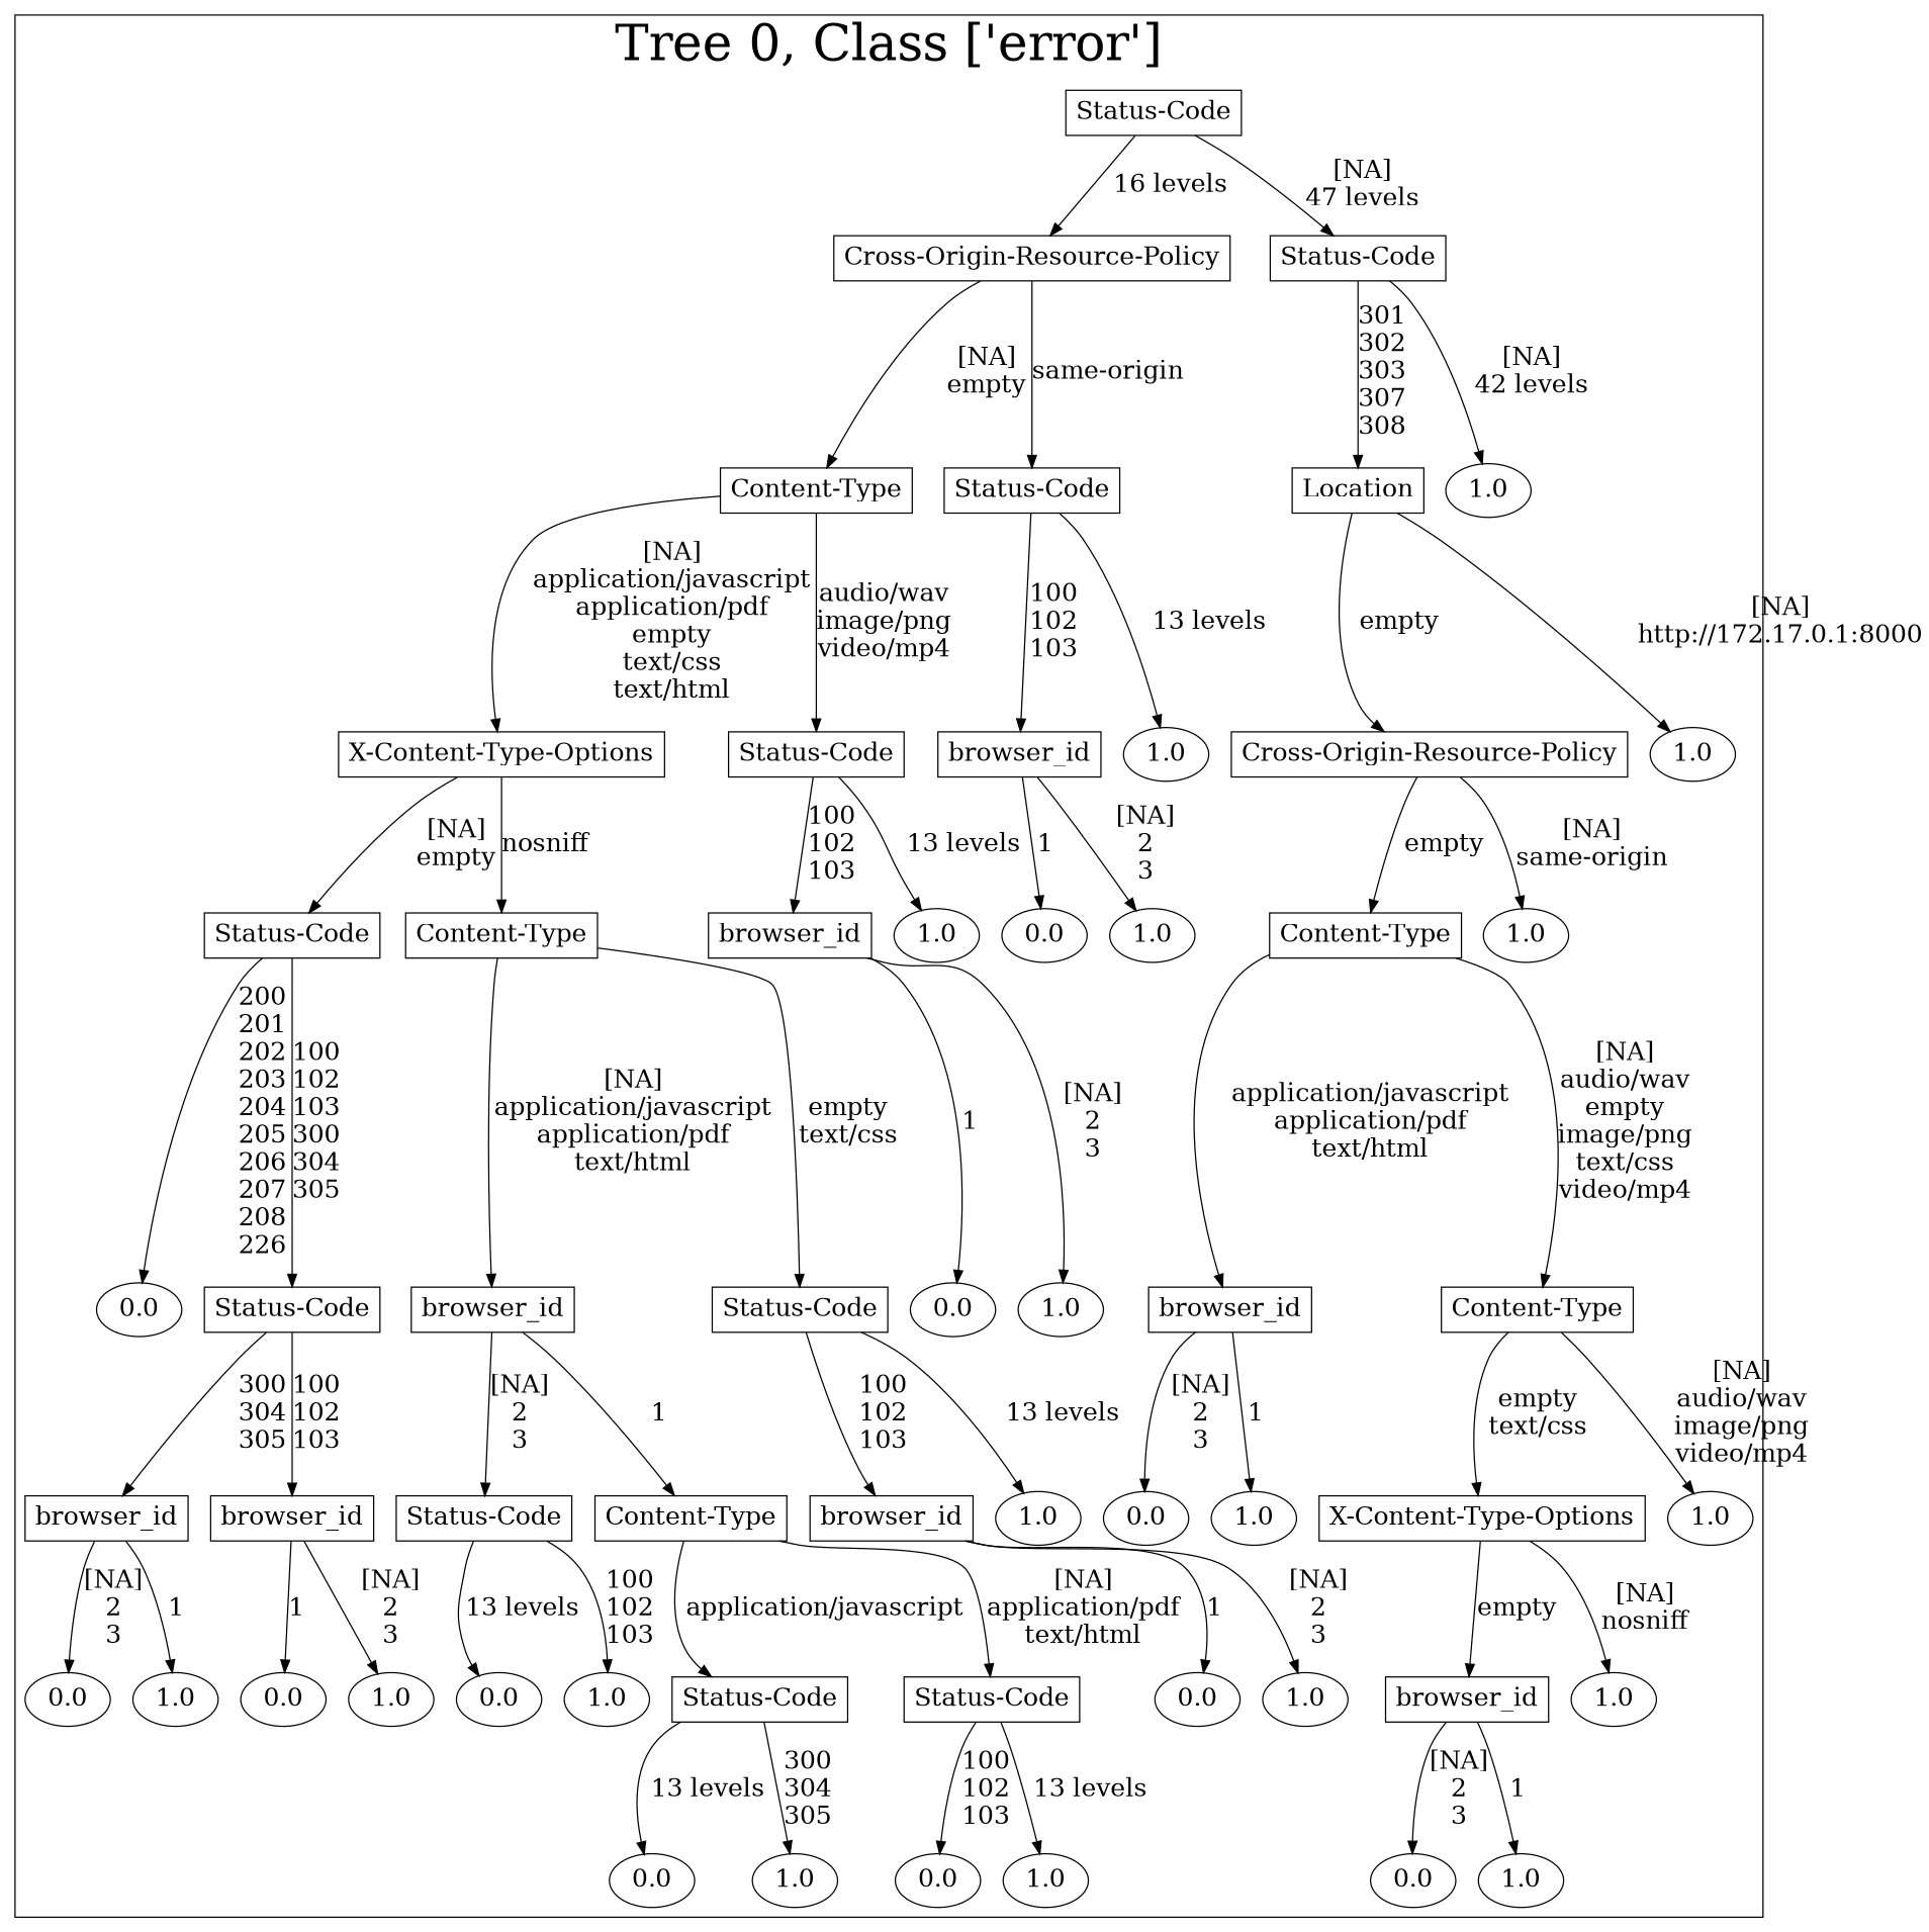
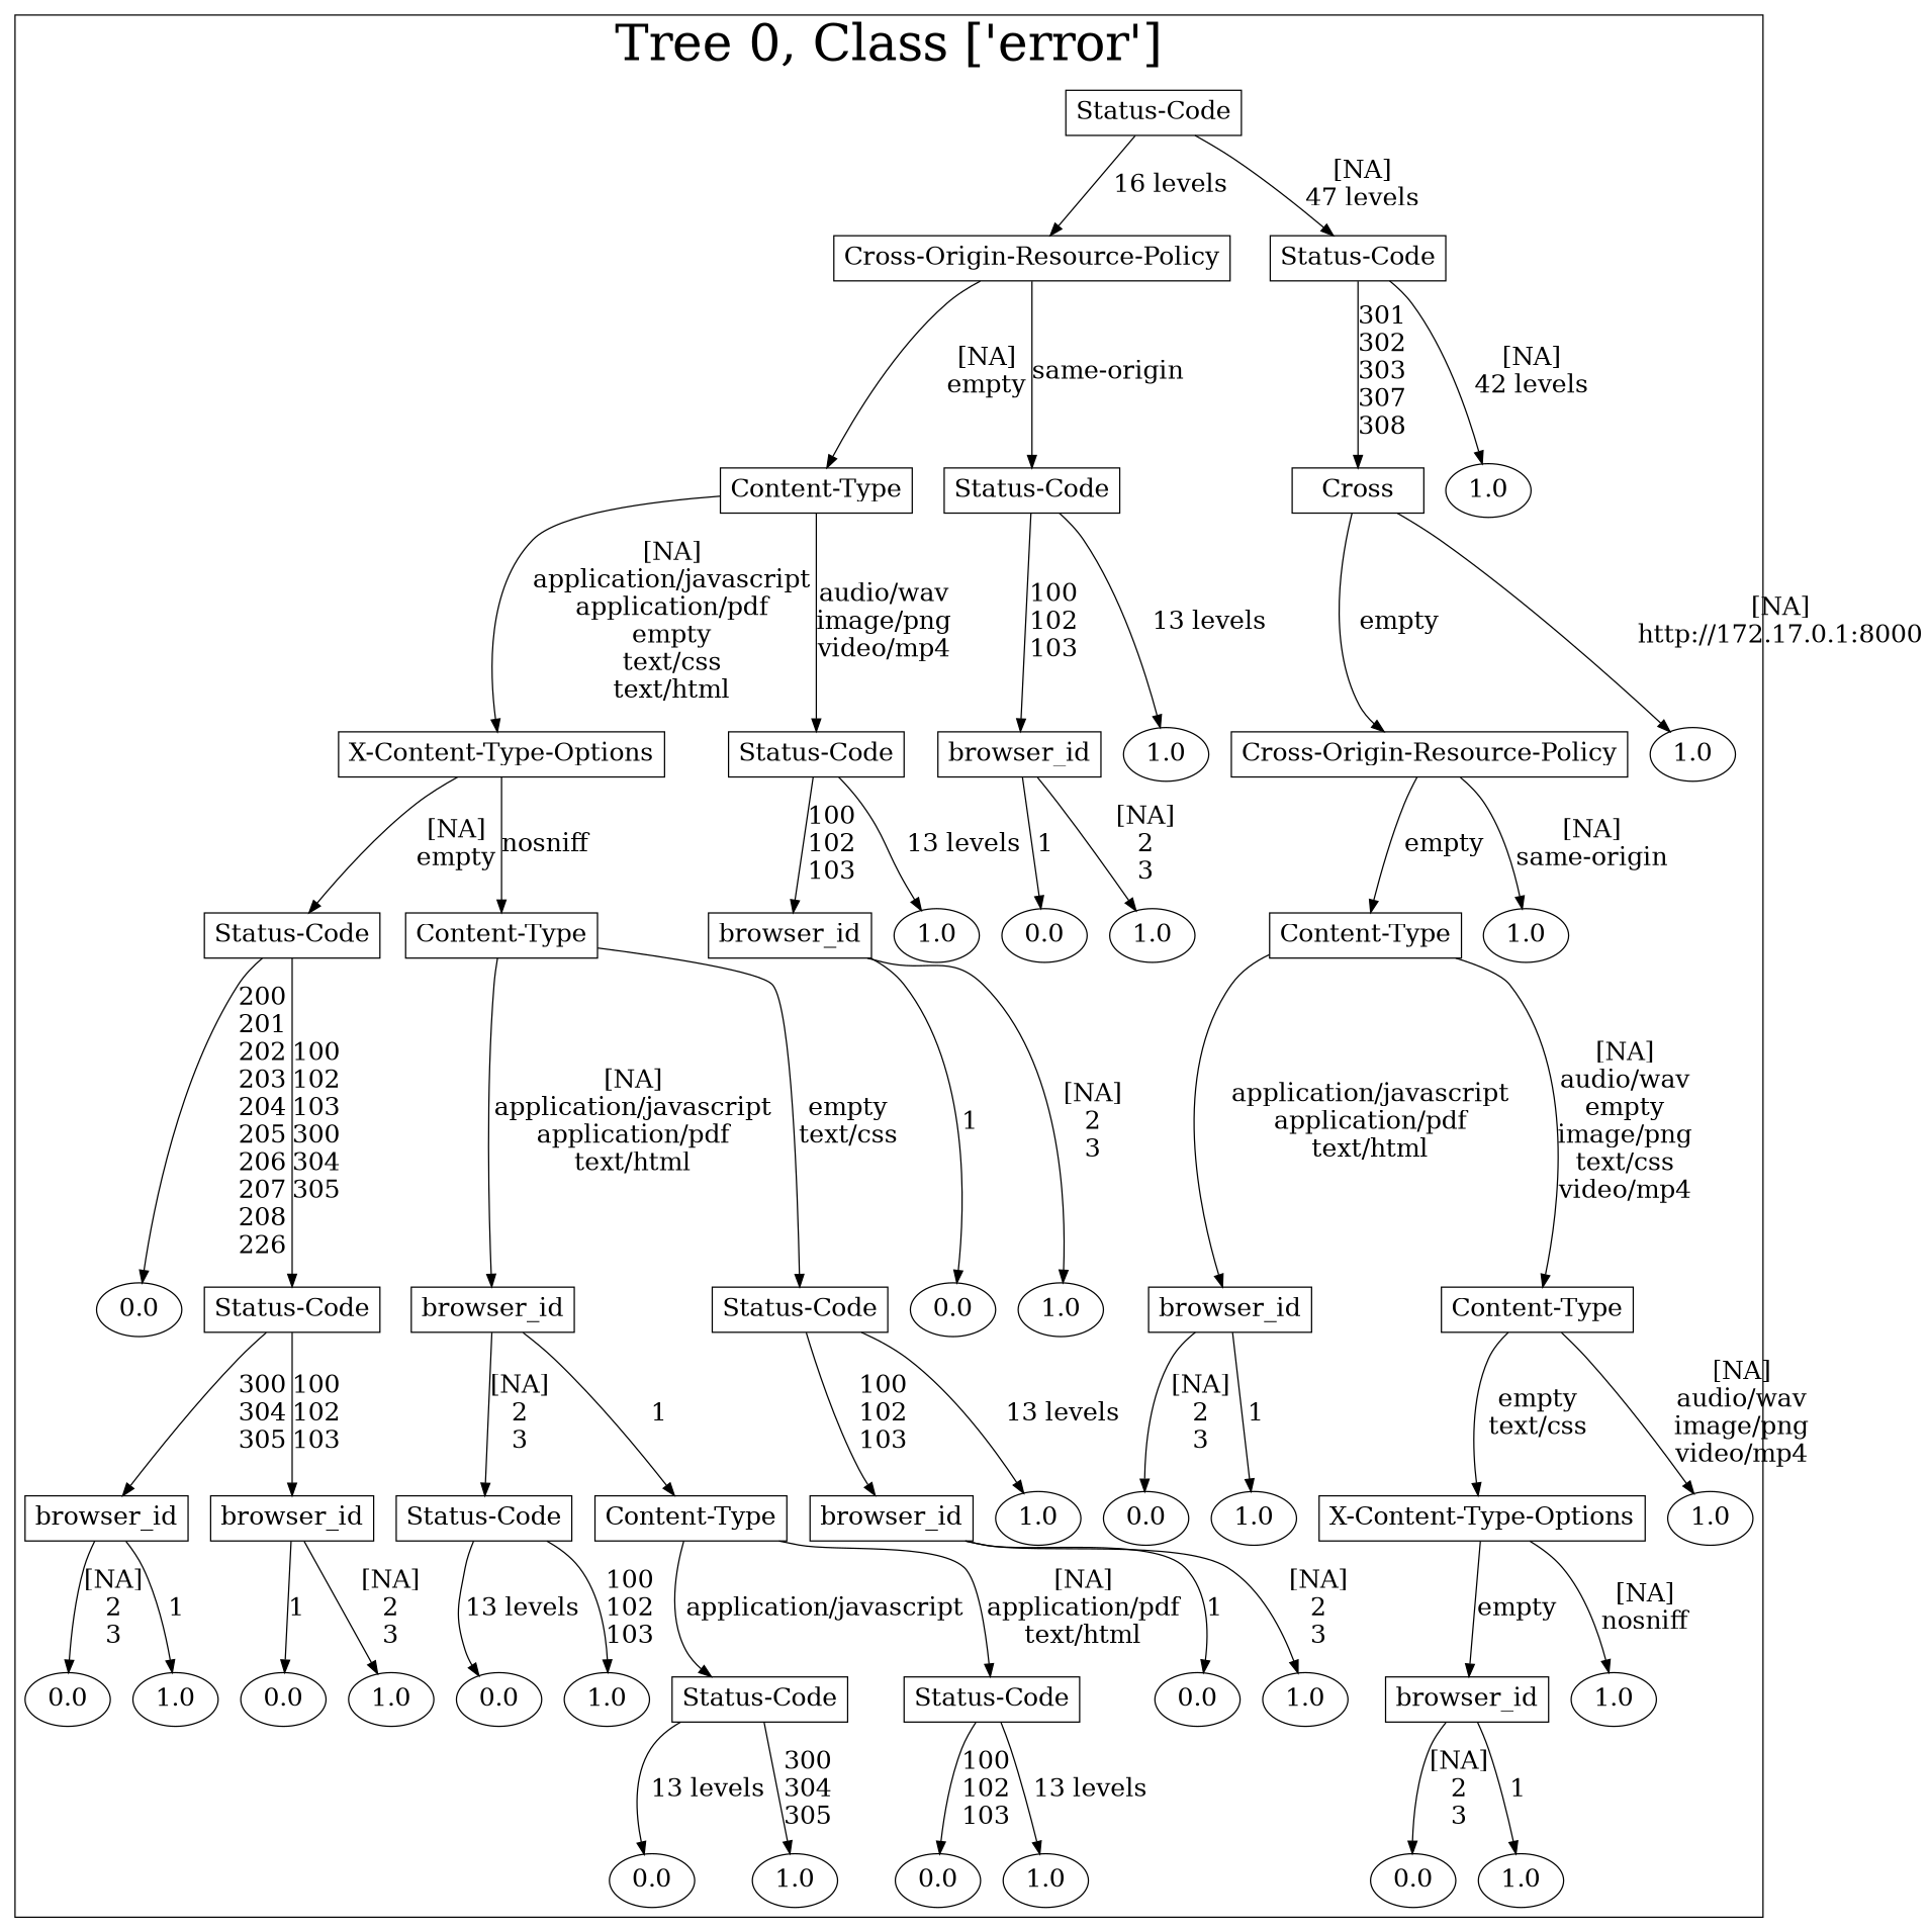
  digraph {
    node [fontsize=20]
    edge [fontsize=20]
    n1 [label="Status-Code" shape=box]
    n2 [label="Cross-Origin-Resource-Policy" shape=box]
    n3 [label="Status-Code" shape=box]
    n4 [label="Content-Type" shape=box]
    n5 [label="Status-Code" shape=box]
-   n6 [label=Location shape=box]
+   n6 [label=Cross shape=box]
    n7 [label=1.0]
    n8 [label="X-Content-Type-Options" shape=box]
    n9 [label="Status-Code" shape=box]
    n10 [label=browser_id shape=box]
    n11 [label=1.0]
    n12 [label="Cross-Origin-Resource-Policy" shape=box]
    n13 [label=1.0]
    n14 [label="Status-Code" shape=box]
    n15 [label="Content-Type" shape=box]
    n16 [label=browser_id shape=box]
    n17 [label=1.0]
    n18 [label=0.0]
    n19 [label=1.0]
    n20 [label="Content-Type" shape=box]
    n21 [label=1.0]
    n22 [label=0.0]
    n23 [label="Status-Code" shape=box]
    n24 [label=browser_id shape=box]
    n25 [label="Status-Code" shape=box]
    n26 [label=0.0]
    n27 [label=1.0]
    n28 [label=browser_id shape=box]
    n29 [label="Content-Type" shape=box]
    n30 [label=browser_id shape=box]
    n31 [label=browser_id shape=box]
    n32 [label="Status-Code" shape=box]
    n33 [label="Content-Type" shape=box]
    n34 [label=browser_id shape=box]
    n35 [label=1.0]
    n36 [label=0.0]
    n37 [label=1.0]
    n38 [label="X-Content-Type-Options" shape=box]
    n39 [label=1.0]
    n40 [label=0.0]
    n41 [label=1.0]
    n42 [label=0.0]
    n43 [label=1.0]
    n44 [label=0.0]
    n45 [label=1.0]
    n46 [label="Status-Code" shape=box]
    n47 [label="Status-Code" shape=box]
    n48 [label=0.0]
    n49 [label=1.0]
    n50 [label=browser_id shape=box]
    n51 [label=1.0]
    n52 [label=0.0]
    n53 [label=1.0]
    n54 [label=0.0]
    n55 [label=1.0]
    n56 [label=0.0]
    n57 [label=1.0]
    subgraph cluster_1 {
      fontsize=40
      label="Tree 0, Class ['error']"
      subgraph sub_2 {
        fontsize=40
        label="Tree 0, Class ['error']"
        n1
      }
      subgraph sub_3 {
        fontsize=40
        label="Tree 0, Class ['error']"
        n2
        n3
      }
      subgraph sub_4 {
        fontsize=40
        label="Tree 0, Class ['error']"
        n4
        n5
        n6
        n7
      }
      subgraph sub_5 {
        fontsize=40
        label="Tree 0, Class ['error']"
        n8
        n9
        n10
        n11
        n12
        n13
      }
      subgraph sub_6 {
        fontsize=40
        label="Tree 0, Class ['error']"
        n14
        n15
        n16
        n17
        n18
        n19
        n20
        n21
      }
      subgraph sub_7 {
        fontsize=40
        label="Tree 0, Class ['error']"
        n22
        n23
        n24
        n25
        n26
        n27
        n28
        n29
      }
      subgraph sub_8 {
        fontsize=40
        label="Tree 0, Class ['error']"
        n30
        n31
        n32
        n33
        n34
        n35
        n36
        n37
        n38
        n39
      }
      subgraph sub_9 {
        fontsize=40
        label="Tree 0, Class ['error']"
        n40
        n41
        n42
        n43
        n44
        n45
        n46
        n47
        n48
        n49
        n50
        n51
      }
      subgraph sub_10 {
        fontsize=40
        label="Tree 0, Class ['error']"
        n52
        n53
        n54
        n55
        n56
        n57
      }
    }
    n1 -> n2 [label="16 levels\n"]
    n1 -> n3 [label="[NA]\n47 levels\n"]
    n2 -> n4 [label="[NA]\nempty\n"]
    n2 -> n5 [label="same-origin\n"]
    n3 -> n6 [label="301\n302\n303\n307\n308\n"]
    n3 -> n7 [label="[NA]\n42 levels\n"]
    n4 -> n8 [label="[NA]\napplication/javascript\napplication/pdf\nempty\ntext/css\ntext/html\n"]
    n4 -> n9 [label="audio/wav\nimage/png\nvideo/mp4\n"]
    n5 -> n10 [label="100\n102\n103\n"]
    n5 -> n11 [label="13 levels\n"]
    n6 -> n12 [label="empty\n"]
    n6 -> n13 [label="[NA]\nhttp://172.17.0.1:8000\n"]
    n8 -> n14 [label="[NA]\nempty\n"]
    n8 -> n15 [label="nosniff\n"]
    n9 -> n16 [label="100\n102\n103\n"]
    n9 -> n17 [label="13 levels\n"]
    n10 -> n18 [label="1\n"]
    n10 -> n19 [label="[NA]\n2\n3\n"]
    n12 -> n20 [label="empty\n"]
    n12 -> n21 [label="[NA]\nsame-origin\n"]
    n14 -> n22 [label="200\n201\n202\n203\n204\n205\n206\n207\n208\n226\n"]
    n14 -> n23 [label="100\n102\n103\n300\n304\n305\n"]
    n15 -> n24 [label="[NA]\napplication/javascript\napplication/pdf\ntext/html\n"]
    n15 -> n25 [label="empty\ntext/css\n"]
    n16 -> n26 [label="1\n"]
    n16 -> n27 [label="[NA]\n2\n3\n"]
    n20 -> n28 [label="application/javascript\napplication/pdf\ntext/html\n"]
    n20 -> n29 [label="[NA]\naudio/wav\nempty\nimage/png\ntext/css\nvideo/mp4\n"]
    n23 -> n30 [label="300\n304\n305\n"]
    n23 -> n31 [label="100\n102\n103\n"]
    n24 -> n32 [label="[NA]\n2\n3\n"]
    n24 -> n33 [label="1\n"]
    n25 -> n34 [label="100\n102\n103\n"]
    n25 -> n35 [label="13 levels\n"]
    n28 -> n36 [label="[NA]\n2\n3\n"]
    n28 -> n37 [label="1\n"]
    n29 -> n38 [label="empty\ntext/css\n"]
    n29 -> n39 [label="[NA]\naudio/wav\nimage/png\nvideo/mp4\n"]
    n30 -> n40 [label="[NA]\n2\n3\n"]
    n30 -> n41 [label="1\n"]
    n31 -> n42 [label="1\n"]
    n31 -> n43 [label="[NA]\n2\n3\n"]
    n32 -> n44 [label="13 levels\n"]
    n32 -> n45 [label="100\n102\n103\n"]
    n33 -> n46 [label="application/javascript\n"]
    n33 -> n47 [label="[NA]\napplication/pdf\ntext/html\n"]
    n34 -> n48 [label="1\n"]
    n34 -> n49 [label="[NA]\n2\n3\n"]
    n38 -> n50 [label="empty\n"]
    n38 -> n51 [label="[NA]\nnosniff\n"]
    n46 -> n52 [label="13 levels\n"]
    n46 -> n53 [label="300\n304\n305\n"]
    n47 -> n54 [label="100\n102\n103\n"]
    n47 -> n55 [label="13 levels\n"]
    n50 -> n56 [label="[NA]\n2\n3\n"]
    n50 -> n57 [label="1\n"]
  }
